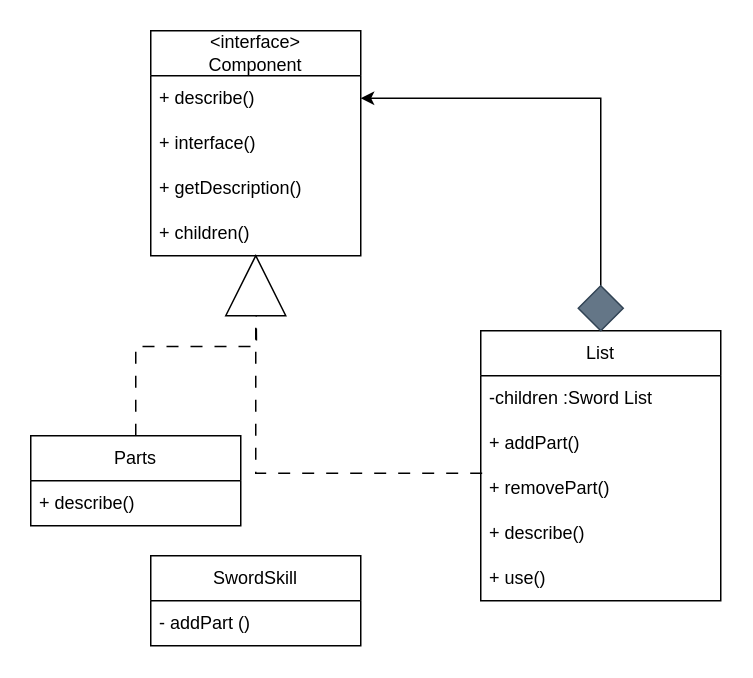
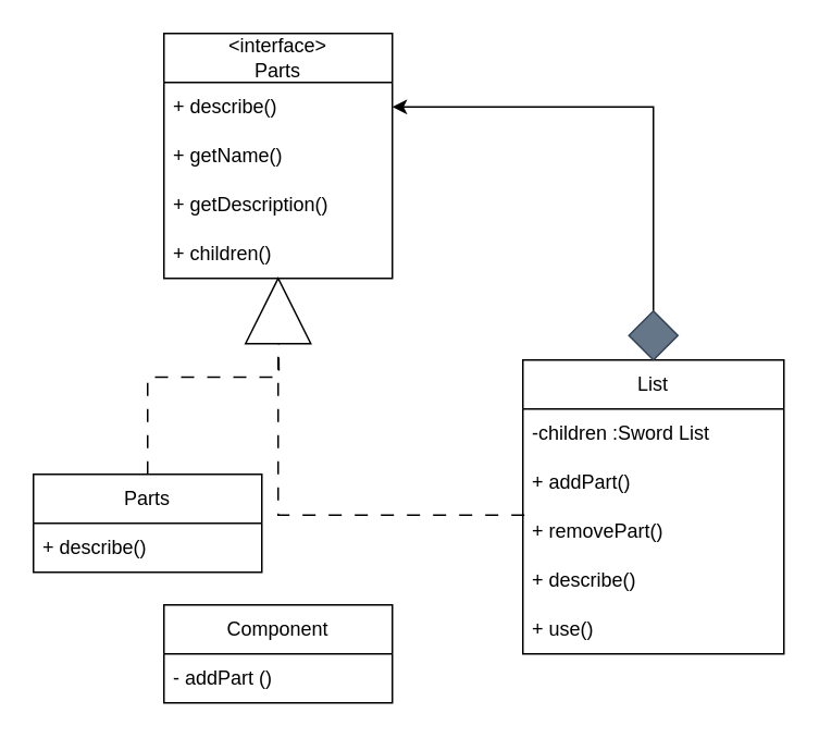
  <mxCell id="0" />
  <mxCell id="1" parent="0" />
- <mxCell id="2" value="&lt;div&gt;&amp;lt;interface&amp;gt;&lt;/div&gt;&lt;div&gt;Component&lt;br&gt;&lt;/div&gt;" style="swimlane;fontStyle=0;childLayout=stackLayout;horizontal=1;startSize=30;horizontalStack=0;resizeParent=1;resizeParentMax=0;resizeLast=0;collapsible=1;marginBottom=0;whiteSpace=wrap;html=1;" parent="1" vertex="1"><mxGeometry x="100" y="20" width="140" height="150" as="geometry" /></mxCell>
+ <mxCell id="2" value="&lt;div&gt;&amp;lt;interface&amp;gt;&lt;/div&gt;&lt;div&gt;Parts&lt;br&gt;&lt;/div&gt;" style="swimlane;fontStyle=0;childLayout=stackLayout;horizontal=1;startSize=30;horizontalStack=0;resizeParent=1;resizeParentMax=0;resizeLast=0;collapsible=1;marginBottom=0;whiteSpace=wrap;html=1;" parent="1" vertex="1"><mxGeometry x="100" y="20" width="140" height="150" as="geometry" /></mxCell>
  <mxCell id="3" value="+ describe()" style="text;strokeColor=none;fillColor=none;align=left;verticalAlign=middle;spacingLeft=4;spacingRight=4;overflow=hidden;points=[[0,0.5],[1,0.5]];portConstraint=eastwest;rotatable=0;whiteSpace=wrap;html=1;" parent="2" vertex="1"><mxGeometry y="30" width="140" height="30" as="geometry" /></mxCell>
- <mxCell id="4" value="+ interface()" style="text;strokeColor=none;fillColor=none;align=left;verticalAlign=middle;spacingLeft=4;spacingRight=4;overflow=hidden;points=[[0,0.5],[1,0.5]];portConstraint=eastwest;rotatable=0;whiteSpace=wrap;html=1;" parent="2" vertex="1"><mxGeometry y="60" width="140" height="30" as="geometry" /></mxCell>
+ <mxCell id="4" value="+ getName()" style="text;strokeColor=none;fillColor=none;align=left;verticalAlign=middle;spacingLeft=4;spacingRight=4;overflow=hidden;points=[[0,0.5],[1,0.5]];portConstraint=eastwest;rotatable=0;whiteSpace=wrap;html=1;" parent="2" vertex="1"><mxGeometry y="60" width="140" height="30" as="geometry" /></mxCell>
  <mxCell id="5" value="&lt;div&gt;+ getDescription()&lt;/div&gt;" style="text;strokeColor=none;fillColor=none;align=left;verticalAlign=middle;spacingLeft=4;spacingRight=4;overflow=hidden;points=[[0,0.5],[1,0.5]];portConstraint=eastwest;rotatable=0;whiteSpace=wrap;html=1;" parent="2" vertex="1"><mxGeometry y="90" width="140" height="30" as="geometry" /></mxCell>
  <mxCell id="6" value="+ children()" style="text;strokeColor=none;fillColor=none;align=left;verticalAlign=middle;spacingLeft=4;spacingRight=4;overflow=hidden;points=[[0,0.5],[1,0.5]];portConstraint=eastwest;rotatable=0;whiteSpace=wrap;html=1;" parent="2" vertex="1"><mxGeometry y="120" width="140" height="30" as="geometry" /></mxCell>
  <mxCell id="7" value="List" style="swimlane;fontStyle=0;childLayout=stackLayout;horizontal=1;startSize=30;horizontalStack=0;resizeParent=1;resizeParentMax=0;resizeLast=0;collapsible=1;marginBottom=0;whiteSpace=wrap;html=1;" parent="1" vertex="1"><mxGeometry x="320" y="220" width="160" height="180" as="geometry" /></mxCell>
  <mxCell id="8" value="-children :Sword List" style="text;strokeColor=none;fillColor=none;align=left;verticalAlign=middle;spacingLeft=4;spacingRight=4;overflow=hidden;points=[[0,0.5],[1,0.5]];portConstraint=eastwest;rotatable=0;whiteSpace=wrap;html=1;" parent="7" vertex="1"><mxGeometry y="30" width="160" height="30" as="geometry" /></mxCell>
  <mxCell id="9" value="+ addPart()" style="text;strokeColor=none;fillColor=none;align=left;verticalAlign=middle;spacingLeft=4;spacingRight=4;overflow=hidden;points=[[0,0.5],[1,0.5]];portConstraint=eastwest;rotatable=0;whiteSpace=wrap;html=1;" parent="7" vertex="1"><mxGeometry y="60" width="160" height="30" as="geometry" /></mxCell>
  <mxCell id="10" value="&lt;div&gt;+ removePart()&lt;/div&gt;" style="text;strokeColor=none;fillColor=none;align=left;verticalAlign=middle;spacingLeft=4;spacingRight=4;overflow=hidden;points=[[0,0.5],[1,0.5]];portConstraint=eastwest;rotatable=0;whiteSpace=wrap;html=1;" parent="7" vertex="1"><mxGeometry y="90" width="160" height="30" as="geometry" /></mxCell>
  <mxCell id="11" value="+ describe()" style="text;strokeColor=none;fillColor=none;align=left;verticalAlign=middle;spacingLeft=4;spacingRight=4;overflow=hidden;points=[[0,0.5],[1,0.5]];portConstraint=eastwest;rotatable=0;whiteSpace=wrap;html=1;" parent="7" vertex="1"><mxGeometry y="120" width="160" height="30" as="geometry" /></mxCell>
  <mxCell id="12" value="+ use()" style="text;strokeColor=none;fillColor=none;align=left;verticalAlign=middle;spacingLeft=4;spacingRight=4;overflow=hidden;points=[[0,0.5],[1,0.5]];portConstraint=eastwest;rotatable=0;whiteSpace=wrap;html=1;" parent="7" vertex="1"><mxGeometry y="150" width="160" height="30" as="geometry" /></mxCell>
  <mxCell id="13" style="edgeStyle=orthogonalEdgeStyle;rounded=0;orthogonalLoop=1;jettySize=auto;html=1;entryX=1;entryY=0.5;entryDx=0;entryDy=0;" edge="1" parent="1" source="14" target="3"><mxGeometry relative="1" as="geometry" /></mxCell>
  <mxCell id="14" value="" style="rhombus;whiteSpace=wrap;html=1;fillColor=#647687;strokeColor=#314354;fontColor=#ffffff;" parent="1" vertex="1"><mxGeometry x="385" y="190" width="30" height="30" as="geometry" /></mxCell>
- <mxCell id="15" value="SwordSkill" style="swimlane;fontStyle=0;childLayout=stackLayout;horizontal=1;startSize=30;horizontalStack=0;resizeParent=1;resizeParentMax=0;resizeLast=0;collapsible=1;marginBottom=0;whiteSpace=wrap;html=1;" parent="1" vertex="1"><mxGeometry x="100" y="370" width="140" height="60" as="geometry" /></mxCell>
+ <mxCell id="15" value="Component" style="swimlane;fontStyle=0;childLayout=stackLayout;horizontal=1;startSize=30;horizontalStack=0;resizeParent=1;resizeParentMax=0;resizeLast=0;collapsible=1;marginBottom=0;whiteSpace=wrap;html=1;" parent="1" vertex="1"><mxGeometry x="100" y="370" width="140" height="60" as="geometry" /></mxCell>
  <mxCell id="16" value="- addPart ()" style="text;strokeColor=none;fillColor=none;align=left;verticalAlign=middle;spacingLeft=4;spacingRight=4;overflow=hidden;points=[[0,0.5],[1,0.5]];portConstraint=eastwest;rotatable=0;whiteSpace=wrap;html=1;" parent="15" vertex="1"><mxGeometry y="30" width="140" height="30" as="geometry" /></mxCell>
  <mxCell id="17" style="edgeStyle=orthogonalEdgeStyle;rounded=0;orthogonalLoop=1;jettySize=auto;html=1;exitX=0.5;exitY=0;exitDx=0;exitDy=0;dashed=1;dashPattern=8 8;" edge="1" parent="1" source="18"><mxGeometry relative="1" as="geometry"><mxPoint x="170" y="170" as="targetPoint" /></mxGeometry></mxCell>
  <mxCell id="18" value="Parts" style="swimlane;fontStyle=0;childLayout=stackLayout;horizontal=1;startSize=30;horizontalStack=0;resizeParent=1;resizeParentMax=0;resizeLast=0;collapsible=1;marginBottom=0;whiteSpace=wrap;html=1;" parent="1" vertex="1"><mxGeometry x="20" y="290" width="140" height="60" as="geometry" /></mxCell>
  <mxCell id="19" value="+ describe()" style="text;strokeColor=none;fillColor=none;align=left;verticalAlign=middle;spacingLeft=4;spacingRight=4;overflow=hidden;points=[[0,0.5],[1,0.5]];portConstraint=eastwest;rotatable=0;whiteSpace=wrap;html=1;" parent="18" vertex="1"><mxGeometry y="30" width="140" height="30" as="geometry" /></mxCell>
  <mxCell id="20" value="" style="edgeStyle=orthogonalEdgeStyle;rounded=0;orthogonalLoop=1;jettySize=auto;html=1;exitX=0.006;exitY=0.167;exitDx=0;exitDy=0;dashed=1;dashPattern=8 8;exitPerimeter=0;entryX=0.825;entryY=0.5;entryDx=0;entryDy=0;entryPerimeter=0;" edge="1" parent="1" source="10" target="21"><mxGeometry relative="1" as="geometry"><mxPoint x="321" y="315" as="sourcePoint" /><mxPoint x="171" y="170" as="targetPoint" /></mxGeometry></mxCell>
  <mxCell id="21" value="" style="triangle;whiteSpace=wrap;html=1;rotation=-90;" vertex="1" parent="1"><mxGeometry x="150" y="170" width="40" height="40" as="geometry" /></mxCell>
